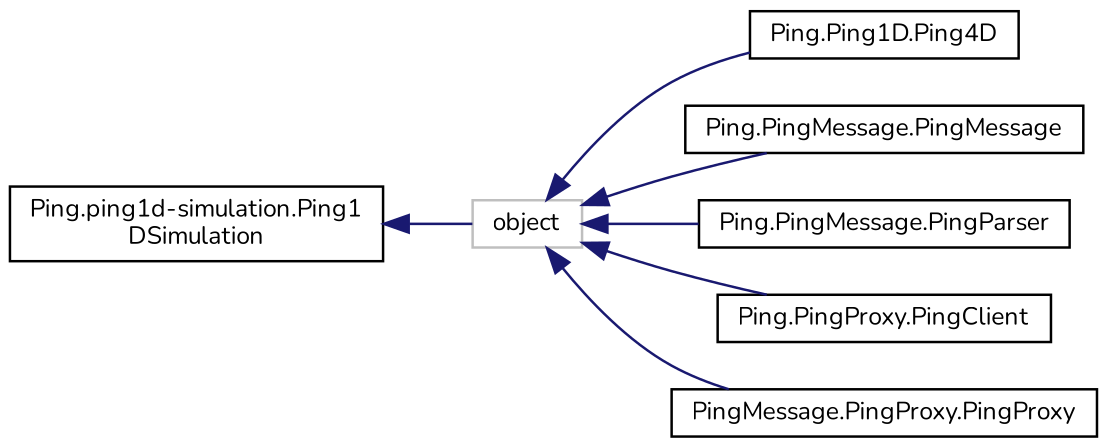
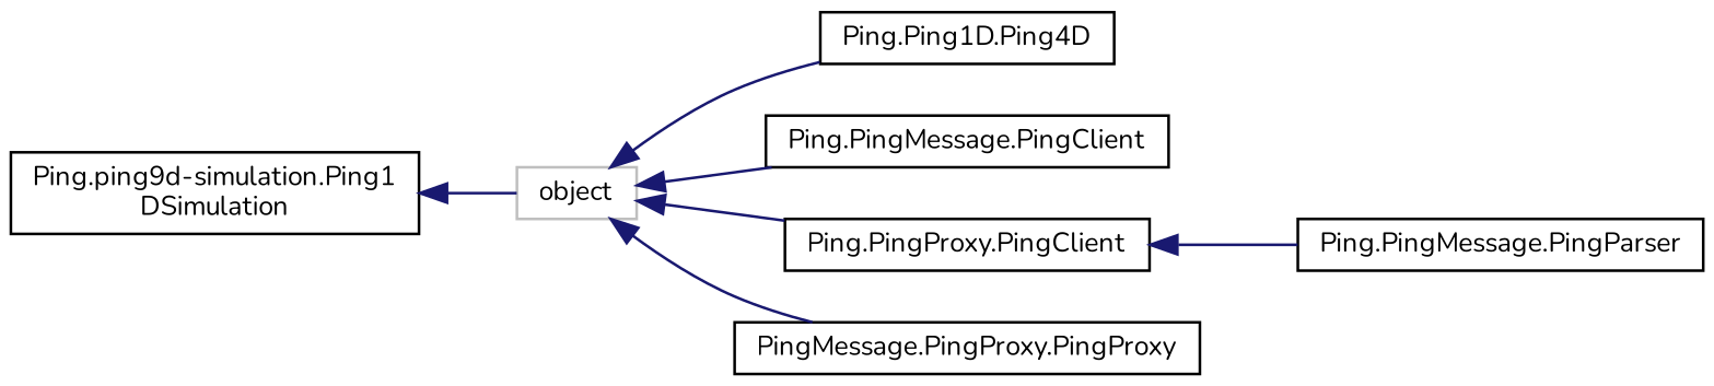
  digraph {
    fontname=Nunito
    rankdir=LR
    node [color=black fillcolor=white fontname=Nunito fontsize=10 shape=record style=filled]
    edge [color=midnightblue dir=back fontname=Nunito fontsize=10 labelfontname=Helvetica labelfontsize=10 style=solid]
    n1 [color=grey75 height=0.2 label=object width=0.4]
    n2 [height=0.2 label="Ping.Ping1D.Ping4D" width=0.4]
-   n3 [height=0.2 label="Ping.PingMessage.PingMessage" width=0.4]
+   n3 [height=0.2 label="Ping.PingMessage.PingClient" width=0.4]
    n4 [height=0.2 label="Ping.PingMessage.PingParser" width=0.4]
    n5 [height=0.2 label="Ping.PingProxy.PingClient" width=0.4]
    n6 [height=0.2 label="PingMessage.PingProxy.PingProxy" width=0.4]
-   n7 [height=0.2 label="Ping.ping1d-simulation.Ping1\lDSimulation" width=0.4]
+   n7 [height=0.2 label="Ping.ping9d-simulation.Ping1\lDSimulation" width=0.4]
    n1 -> n2
    n1 -> n3
-   n1 -> n4
+   n5 -> n4
    n1 -> n5
    n1 -> n6
    n7 -> n1
  }
